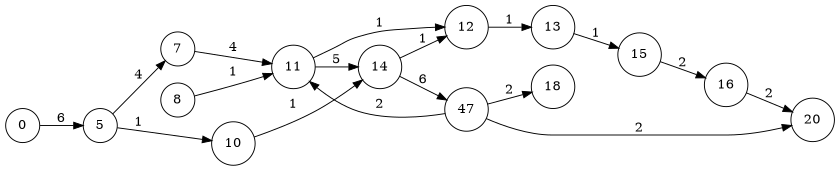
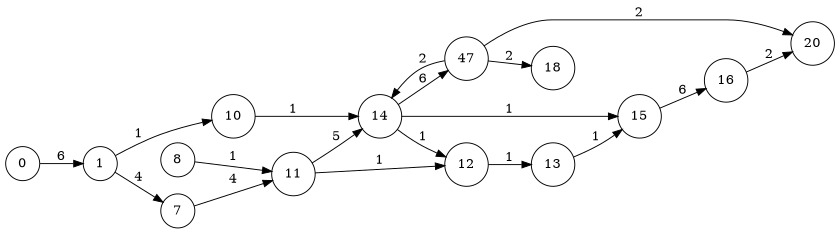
  digraph {
    rankdir=LR
    node [shape=circle]
    8
    11
    14
    12
    15
    n6 [label=47]
    13
    10
    16
    18
    20
    7
-   5
+   5 [label=1]
    0
    8 -> 11 [label=1]
    11 -> 14 [label=5]
    11 -> 12 [label=1]
    14 -> 12 [label=1]
+   14 -> 15 [label=1]
    14 -> n6 [label=6]
    12 -> 13 [label=1]
-   15 -> 16 [label=2]
-   n6 -> 11 [label=2]
+   15 -> 16 [label=6]
+   n6 -> 14 [label=2]
    n6 -> 18 [label=2]
    n6 -> 20 [label=2]
    13 -> 15 [label=1]
    10 -> 14 [label=1]
    16 -> 20 [label=2]
    7 -> 11 [label=4]
    5 -> 10 [label=1]
    5 -> 7 [label=4]
    0 -> 5 [label=6]
  }
